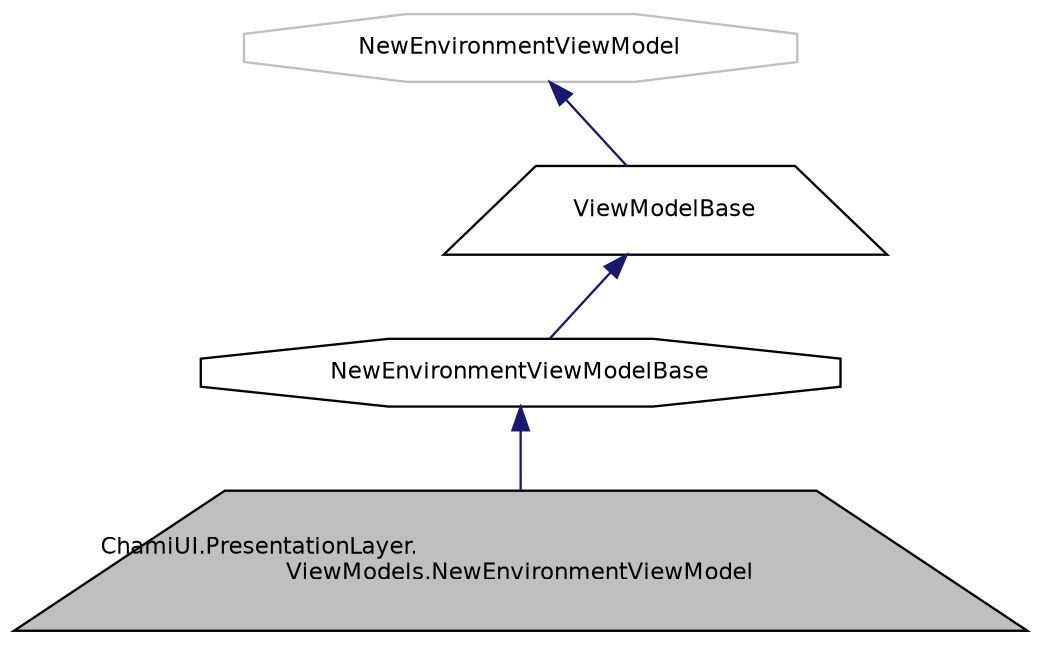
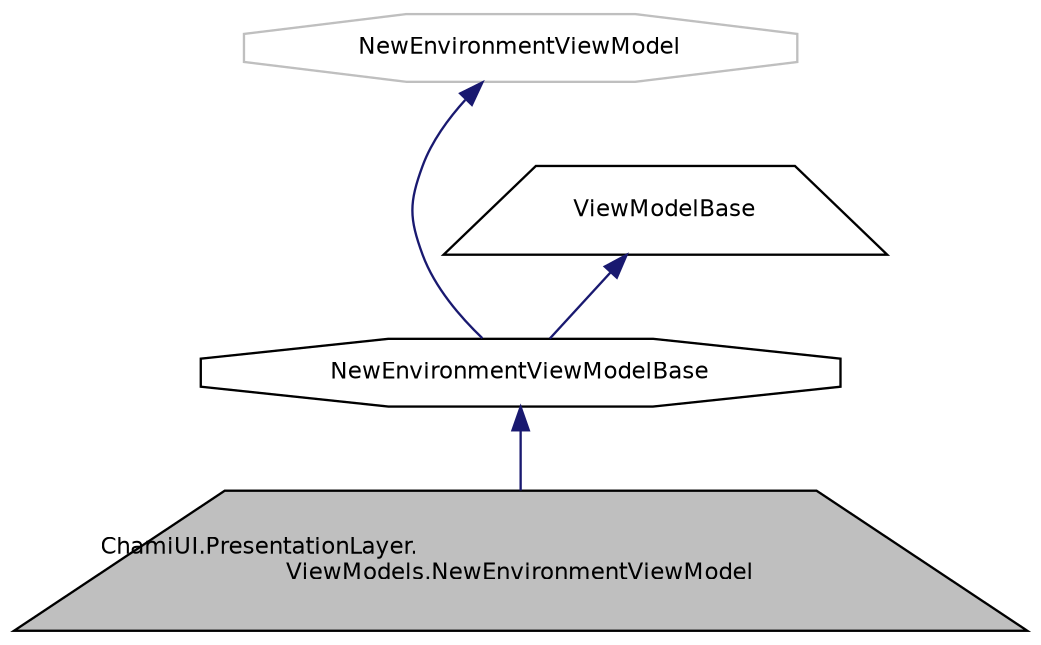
  digraph {
    node [color=black fillcolor=white fontname=Helvetica fontsize=10 shape=trapezium style=filled]
    edge [color=midnightblue dir=back fontname=Helvetica fontsize=10 labelfontname=Helvetica labelfontsize=10 style=solid]
    n1 [fillcolor=grey75 fontcolor=black height=0.2 label="ChamiUI.PresentationLayer.\lViewModels.NewEnvironmentViewModel" width=0.4]
    n2 [height=0.2 label=NewEnvironmentViewModelBase shape=octagon width=0.4]
    n3 [height=0.2 label=ViewModelBase width=0.4]
    n4 [color=grey75 height=0.2 label=NewEnvironmentViewModel shape=octagon width=0.4]
    n2 -> n1
    n3 -> n2
-   n4 -> n3
+   n4 -> n2
  }
